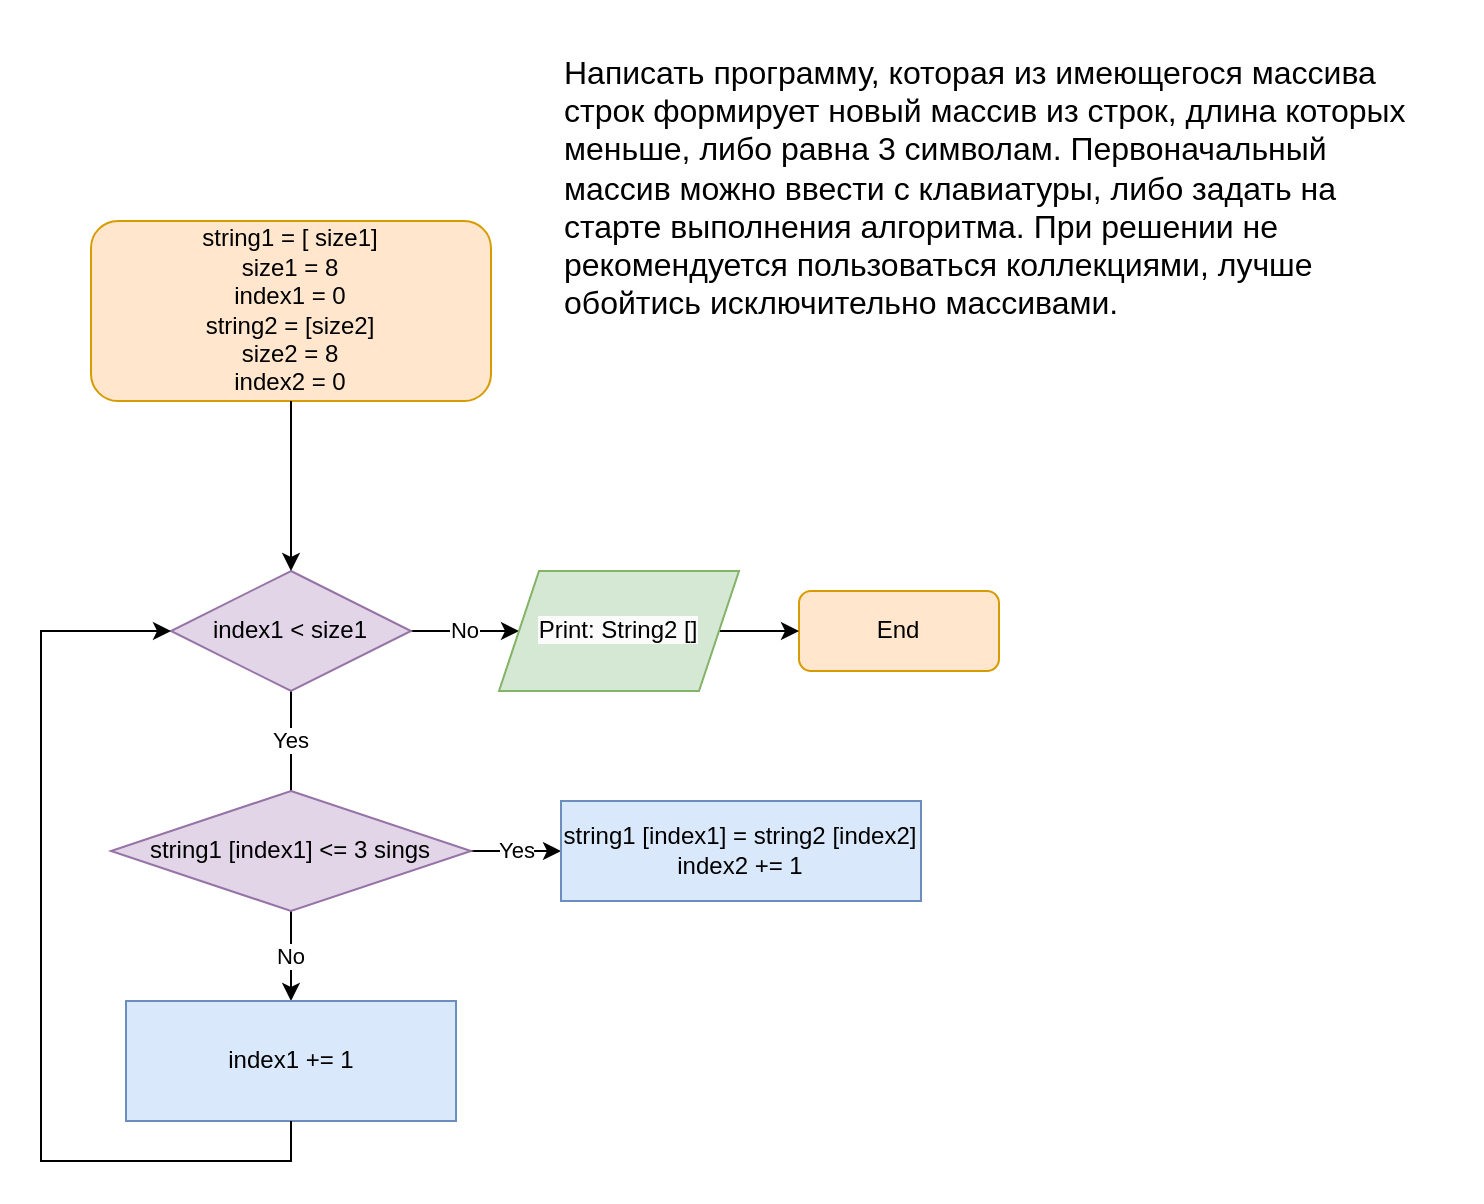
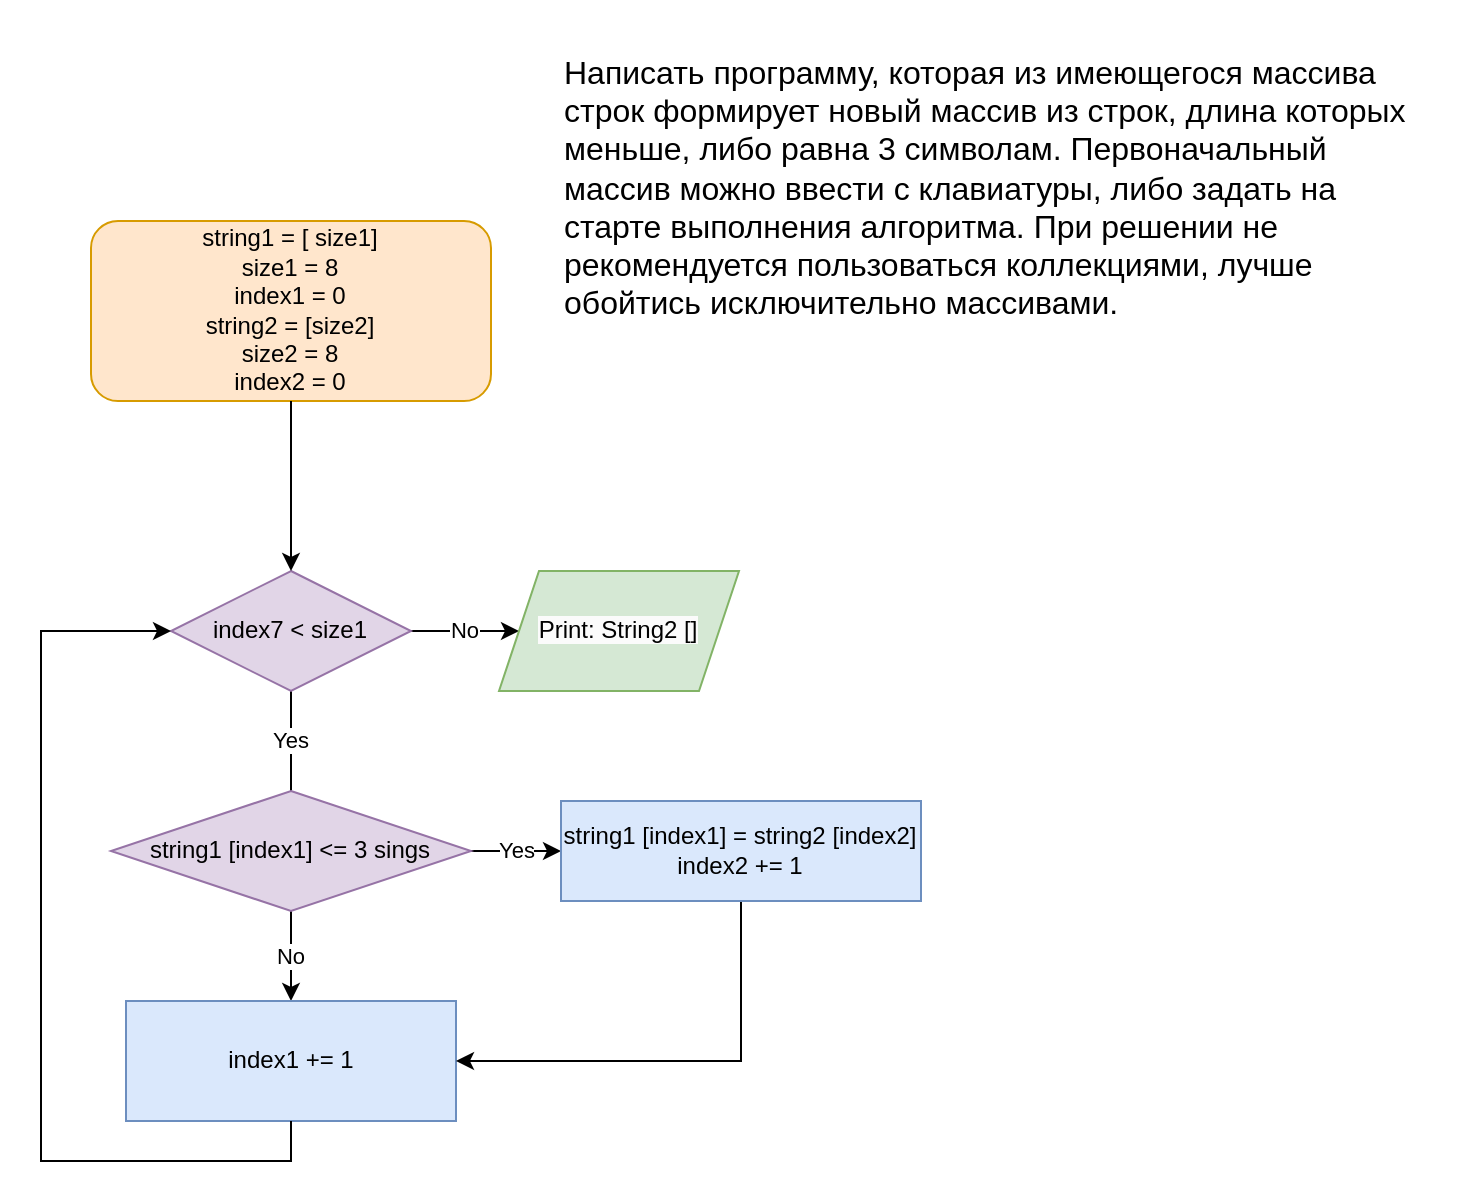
  <mxCell id="0" />
  <mxCell id="1" parent="0" />
  <mxCell id="2" value="string1 = [ size1]&lt;br&gt;size1 = 8&lt;br&gt;index1 = 0&lt;br&gt;string2 = [size2]&lt;br&gt;size2 = 8&lt;br&gt;index2 = 0" style="rounded=1;whiteSpace=wrap;html=1;fontSize=12;glass=0;strokeWidth=1;shadow=0;fillColor=#ffe6cc;strokeColor=#d79b00;" parent="1" vertex="1"><mxGeometry x="45" y="110" width="200" height="90" as="geometry" /></mxCell>
- <mxCell id="3" value="End" style="rounded=1;whiteSpace=wrap;html=1;fontSize=12;glass=0;strokeWidth=1;shadow=0;fillColor=#ffe6cc;strokeColor=#d79b00;" parent="1" vertex="1"><mxGeometry x="399" y="295" width="100" height="40" as="geometry" /></mxCell>
  <mxCell id="4" value="Yes" style="edgeStyle=orthogonalEdgeStyle;rounded=0;orthogonalLoop=1;jettySize=auto;html=1;entryX=0.5;entryY=0;entryDx=0;entryDy=0;endArrow=none;" parent="1" source="6" target="10" edge="1"><mxGeometry relative="1" as="geometry"><mxPoint x="130" y="445" as="targetPoint" /></mxGeometry></mxCell>
  <mxCell id="5" value="No" style="edgeStyle=orthogonalEdgeStyle;rounded=0;orthogonalLoop=1;jettySize=auto;html=1;entryX=0;entryY=0.5;entryDx=0;entryDy=0;" edge="1" parent="1" source="6" target="13"><mxGeometry relative="1" as="geometry"><mxPoint x="245" y="315" as="targetPoint" /></mxGeometry></mxCell>
- <mxCell id="6" value="&lt;span style=&quot;color: rgb(0, 0, 0); font-family: Helvetica; font-size: 12px; font-style: normal; font-variant-ligatures: normal; font-variant-caps: normal; font-weight: 400; letter-spacing: normal; orphans: 2; text-align: center; text-indent: 0px; text-transform: none; widows: 2; word-spacing: 0px; -webkit-text-stroke-width: 0px; text-decoration-thickness: initial; text-decoration-style: initial; text-decoration-color: initial; float: none; display: inline !important;&quot;&gt;index1 &amp;lt; size1&lt;/span&gt;" style="rhombus;whiteSpace=wrap;html=1;fillColor=#e1d5e7;strokeColor=#9673a6;" parent="1" vertex="1"><mxGeometry x="85" y="285" width="120" height="60" as="geometry" /></mxCell>
+ <mxCell id="6" value="&lt;span style=&quot;color: rgb(0, 0, 0); font-family: Helvetica; font-size: 12px; font-style: normal; font-variant-ligatures: normal; font-variant-caps: normal; font-weight: 400; letter-spacing: normal; orphans: 2; text-align: center; text-indent: 0px; text-transform: none; widows: 2; word-spacing: 0px; -webkit-text-stroke-width: 0px; text-decoration-thickness: initial; text-decoration-style: initial; text-decoration-color: initial; float: none; display: inline !important;&quot;&gt;index7 &amp;lt; size1&lt;/span&gt;" style="rhombus;whiteSpace=wrap;html=1;fillColor=#e1d5e7;strokeColor=#9673a6;" parent="1" vertex="1"><mxGeometry x="85" y="285" width="120" height="60" as="geometry" /></mxCell>
  <mxCell id="7" value="" style="edgeStyle=orthogonalEdgeStyle;rounded=0;orthogonalLoop=1;jettySize=auto;html=1;entryX=0.5;entryY=0;entryDx=0;entryDy=0;exitX=0.5;exitY=1;exitDx=0;exitDy=0;" parent="1" source="2" target="6" edge="1"><mxGeometry relative="1" as="geometry"><mxPoint x="140" y="355" as="sourcePoint" /><mxPoint x="140" y="445" as="targetPoint" /><Array as="points"><mxPoint x="145" y="240" /><mxPoint x="145" y="240" /></Array></mxGeometry></mxCell>
  <mxCell id="8" value="Yes" style="edgeStyle=orthogonalEdgeStyle;rounded=0;orthogonalLoop=1;jettySize=auto;html=1;" parent="1" source="10" target="15" edge="1"><mxGeometry relative="1" as="geometry" /></mxCell>
  <mxCell id="9" value="No" style="edgeStyle=orthogonalEdgeStyle;rounded=0;orthogonalLoop=1;jettySize=auto;html=1;entryX=0.5;entryY=0;entryDx=0;entryDy=0;" parent="1" source="10" target="11" edge="1"><mxGeometry relative="1" as="geometry"><mxPoint x="145" y="495" as="targetPoint" /></mxGeometry></mxCell>
  <mxCell id="10" value="string1 [index1] &amp;lt;= 3 sings" style="rhombus;whiteSpace=wrap;html=1;fillColor=#e1d5e7;strokeColor=#9673a6;" parent="1" vertex="1"><mxGeometry x="55" y="395" width="180" height="60" as="geometry" /></mxCell>
  <mxCell id="11" value="index1 += 1" style="rounded=0;whiteSpace=wrap;html=1;labelBackgroundColor=none;fillColor=#dae8fc;strokeColor=#6c8ebf;" parent="1" vertex="1"><mxGeometry x="62.5" y="500" width="165" height="60" as="geometry" /></mxCell>
- <mxCell id="12" value="" style="edgeStyle=orthogonalEdgeStyle;rounded=0;orthogonalLoop=1;jettySize=auto;html=1;" edge="1" parent="1" source="13" target="3"><mxGeometry relative="1" as="geometry" /></mxCell>
  <mxCell id="13" value="&lt;span style=&quot;color: rgb(0, 0, 0); font-family: Helvetica; font-size: 12px; font-style: normal; font-variant-ligatures: normal; font-variant-caps: normal; font-weight: 400; letter-spacing: normal; orphans: 2; text-align: center; text-indent: 0px; text-transform: none; widows: 2; word-spacing: 0px; -webkit-text-stroke-width: 0px; background-color: rgb(251, 251, 251); text-decoration-thickness: initial; text-decoration-style: initial; text-decoration-color: initial; float: none; display: inline !important;&quot;&gt;Print: String2 []&lt;/span&gt;" style="shape=parallelogram;perimeter=parallelogramPerimeter;whiteSpace=wrap;html=1;fixedSize=1;fillColor=#d5e8d4;strokeColor=#82b366;" parent="1" vertex="1"><mxGeometry x="249" y="285" width="120" height="60" as="geometry" /></mxCell>
+ <mxCell id="14" style="edgeStyle=orthogonalEdgeStyle;rounded=0;orthogonalLoop=1;jettySize=auto;html=1;exitX=0.5;exitY=1;exitDx=0;exitDy=0;entryX=1;entryY=0.5;entryDx=0;entryDy=0;" edge="1" parent="1" source="15" target="11"><mxGeometry relative="1" as="geometry" /></mxCell>
  <mxCell id="15" value="string1 [index1] = string2 [index2]&lt;br style=&quot;border-color: var(--border-color);&quot;&gt;index2 += 1" style="rounded=0;whiteSpace=wrap;html=1;labelBackgroundColor=none;fillColor=#dae8fc;strokeColor=#6c8ebf;" parent="1" vertex="1"><mxGeometry x="280" y="400" width="180" height="50" as="geometry" /></mxCell>
  <mxCell id="16" style="edgeStyle=orthogonalEdgeStyle;rounded=0;orthogonalLoop=1;jettySize=auto;html=1;entryX=0;entryY=0.5;entryDx=0;entryDy=0;" parent="1" source="11" target="6" edge="1"><mxGeometry relative="1" as="geometry"><Array as="points"><mxPoint x="145" y="580" /><mxPoint x="20" y="580" /><mxPoint x="20" y="315" /></Array></mxGeometry></mxCell>
  <mxCell id="17" value="Написать программу, которая из имеющегося массива строк формирует новый массив из строк, длина которых меньше, либо равна 3 символам. Первоначальный массив можно ввести с клавиатуры, либо задать на старте выполнения алгоритма. При решении не рекомендуется пользоваться коллекциями, лучше обойтись исключительно массивами." style="text;whiteSpace=wrap;html=1;fontSize=16;" parent="1" vertex="1"><mxGeometry x="280" y="20" width="440" height="40" as="geometry" /></mxCell>
